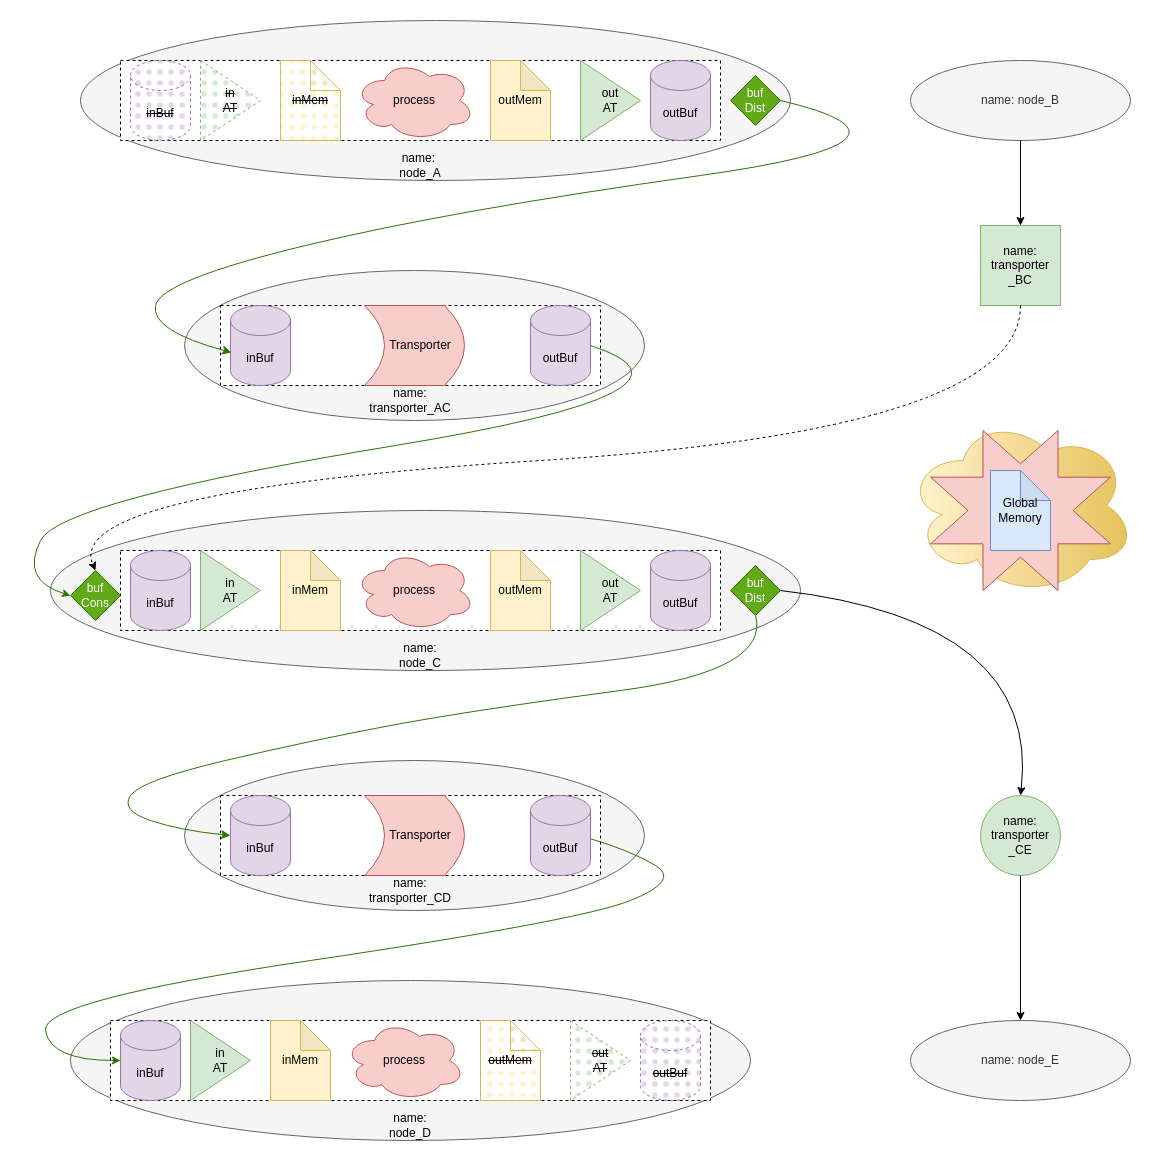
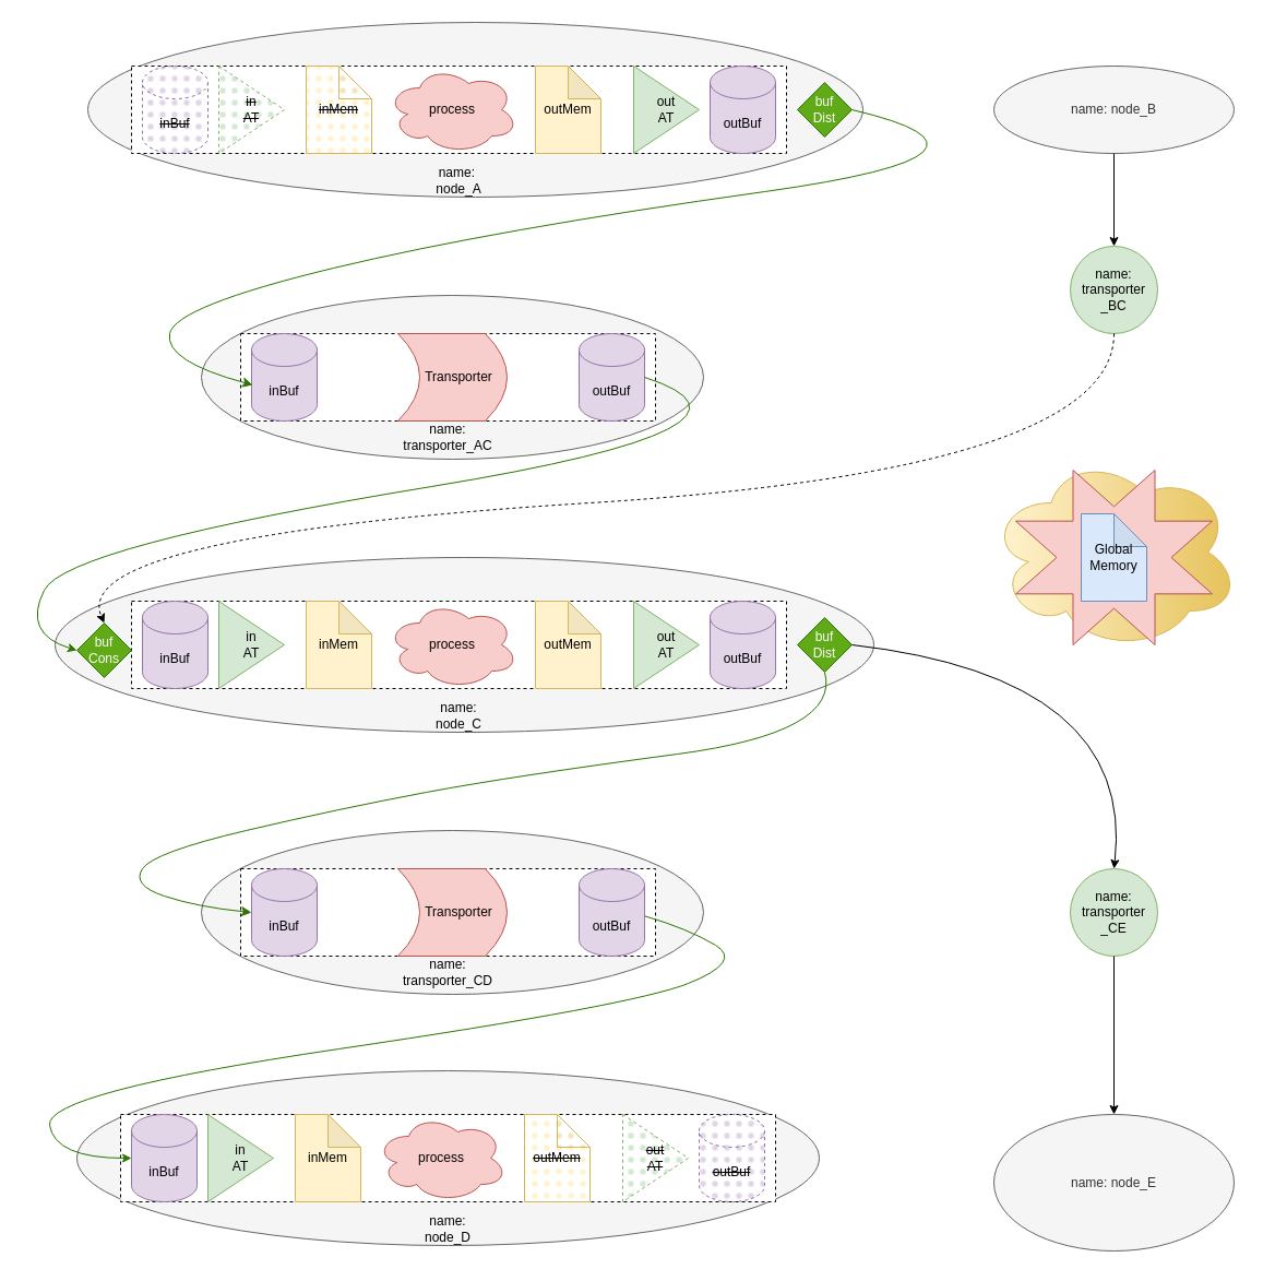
  <mxCell id="0" />
  <mxCell id="1" parent="0" />
  <mxCell id="2" value="" style="ellipse;whiteSpace=wrap;html=1;fillColor=#f5f5f5;fontColor=#333333;strokeColor=#666666;" parent="1" vertex="1"><mxGeometry x="184" y="270" width="460" height="150" as="geometry" /></mxCell>
  <mxCell id="3" value="" style="ellipse;whiteSpace=wrap;html=1;fillColor=#f5f5f5;fontColor=#333333;strokeColor=#666666;movable=1;resizable=1;rotatable=1;deletable=1;editable=1;locked=0;connectable=1;" parent="1" vertex="1"><mxGeometry x="80" y="20" width="710" height="160" as="geometry" /></mxCell>
  <mxCell id="4" value="" style="rounded=0;whiteSpace=wrap;html=1;dashed=1;movable=1;resizable=1;rotatable=1;deletable=1;editable=1;locked=0;connectable=1;" parent="1" vertex="1"><mxGeometry x="120" y="60" width="600" height="80" as="geometry" /></mxCell>
  <mxCell id="5" value="&lt;strike&gt;in&lt;br&gt;AT&lt;/strike&gt;" style="triangle;whiteSpace=wrap;html=1;fillColor=#d5e8d4;strokeColor=#82b366;movable=1;resizable=1;rotatable=1;deletable=1;editable=1;locked=0;connectable=1;fillStyle=dots;dashed=1;" parent="1" vertex="1"><mxGeometry x="200" y="60" width="60" height="80" as="geometry" /></mxCell>
  <mxCell id="6" value="out&lt;br&gt;AT" style="triangle;whiteSpace=wrap;html=1;fillColor=#d5e8d4;strokeColor=#82b366;movable=1;resizable=1;rotatable=1;deletable=1;editable=1;locked=0;connectable=1;" parent="1" vertex="1"><mxGeometry x="580" y="60" width="60" height="80" as="geometry" /></mxCell>
  <mxCell id="7" value="process" style="ellipse;shape=cloud;whiteSpace=wrap;html=1;fillColor=#f8cecc;strokeColor=#b85450;movable=1;resizable=1;rotatable=1;deletable=1;editable=1;locked=0;connectable=1;" parent="1" vertex="1"><mxGeometry x="354" y="60" width="120" height="80" as="geometry" /></mxCell>
  <mxCell id="8" value="&lt;strike&gt;inMem&lt;/strike&gt;" style="shape=note;whiteSpace=wrap;html=1;backgroundOutline=1;darkOpacity=0.05;fillColor=#fff2cc;strokeColor=#d6b656;movable=1;resizable=1;rotatable=1;deletable=1;editable=1;locked=0;connectable=1;fillStyle=dots;" parent="1" vertex="1"><mxGeometry x="280" y="60" width="60" height="80" as="geometry" /></mxCell>
  <mxCell id="9" value="outBuf" style="shape=cylinder3;whiteSpace=wrap;html=1;boundedLbl=1;backgroundOutline=1;size=15;fillColor=#e1d5e7;strokeColor=#9673a6;movable=1;resizable=1;rotatable=1;deletable=1;editable=1;locked=0;connectable=1;" parent="1" vertex="1"><mxGeometry x="650" y="60" width="60" height="80" as="geometry" /></mxCell>
  <mxCell id="10" value="outMem" style="shape=note;whiteSpace=wrap;html=1;backgroundOutline=1;darkOpacity=0.05;fillColor=#fff2cc;strokeColor=#d6b656;movable=1;resizable=1;rotatable=1;deletable=1;editable=1;locked=0;connectable=1;" parent="1" vertex="1"><mxGeometry x="490" y="60" width="60" height="80" as="geometry" /></mxCell>
  <mxCell id="11" value="name:&amp;nbsp; node_A" style="text;html=1;align=center;verticalAlign=middle;whiteSpace=wrap;rounded=0;movable=1;resizable=1;rotatable=1;deletable=1;editable=1;locked=0;connectable=1;" parent="1" vertex="1"><mxGeometry x="380" y="150" width="80" height="30" as="geometry" /></mxCell>
  <mxCell id="12" value="" style="rounded=0;whiteSpace=wrap;html=1;dashed=1;" parent="1" vertex="1"><mxGeometry x="220" y="305" width="380" height="80" as="geometry" /></mxCell>
  <mxCell id="13" value="inBuf" style="shape=cylinder3;whiteSpace=wrap;html=1;boundedLbl=1;backgroundOutline=1;size=15;fillColor=#e1d5e7;strokeColor=#9673a6;movable=1;resizable=1;rotatable=1;deletable=1;editable=1;locked=0;connectable=1;" parent="1" vertex="1"><mxGeometry x="230" y="305" width="60" height="80" as="geometry" /></mxCell>
  <mxCell id="14" value="outBuf" style="shape=cylinder3;whiteSpace=wrap;html=1;boundedLbl=1;backgroundOutline=1;size=15;fillColor=#e1d5e7;strokeColor=#9673a6;movable=1;resizable=1;rotatable=1;deletable=1;editable=1;locked=0;connectable=1;" parent="1" vertex="1"><mxGeometry x="530" y="305" width="60" height="80" as="geometry" /></mxCell>
  <mxCell id="15" value="" style="shape=dataStorage;whiteSpace=wrap;html=1;fixedSize=1;rotation=-180;fillColor=#f8cecc;strokeColor=#b85450;" parent="1" vertex="1"><mxGeometry x="364" y="305" width="100" height="80" as="geometry" /></mxCell>
  <mxCell id="16" value="Transporter" style="text;html=1;align=center;verticalAlign=middle;whiteSpace=wrap;rounded=0;" parent="1" vertex="1"><mxGeometry x="390" y="330" width="60" height="30" as="geometry" /></mxCell>
  <mxCell id="17" value="name: transporter_AC" style="text;html=1;align=center;verticalAlign=middle;whiteSpace=wrap;rounded=0;" parent="1" vertex="1"><mxGeometry x="362" y="385" width="96" height="30" as="geometry" /></mxCell>
  <mxCell id="18" value="&lt;strike&gt;inBuf&lt;/strike&gt;" style="shape=cylinder3;whiteSpace=wrap;html=1;boundedLbl=1;backgroundOutline=1;size=15;fillColor=#e1d5e7;strokeColor=#9673a6;movable=1;resizable=1;rotatable=1;deletable=1;editable=1;locked=0;connectable=1;fillStyle=dots;dashed=1;" parent="1" vertex="1"><mxGeometry x="130" y="60" width="60" height="80" as="geometry" /></mxCell>
  <mxCell id="19" value="" style="ellipse;whiteSpace=wrap;html=1;fillColor=#f5f5f5;fontColor=#333333;strokeColor=#666666;movable=1;resizable=1;rotatable=1;deletable=1;editable=1;locked=0;connectable=1;" parent="1" vertex="1"><mxGeometry x="50" y="510" width="750" height="160" as="geometry" /></mxCell>
  <mxCell id="20" value="" style="rounded=0;whiteSpace=wrap;html=1;dashed=1;movable=1;resizable=1;rotatable=1;deletable=1;editable=1;locked=0;connectable=1;" parent="1" vertex="1"><mxGeometry x="120" y="550" width="600" height="80" as="geometry" /></mxCell>
  <mxCell id="21" value="in&lt;br&gt;AT" style="triangle;whiteSpace=wrap;html=1;fillColor=#d5e8d4;strokeColor=#82b366;movable=1;resizable=1;rotatable=1;deletable=1;editable=1;locked=0;connectable=1;" parent="1" vertex="1"><mxGeometry x="200" y="550" width="60" height="80" as="geometry" /></mxCell>
  <mxCell id="22" value="out&lt;br&gt;AT" style="triangle;whiteSpace=wrap;html=1;fillColor=#d5e8d4;strokeColor=#82b366;movable=1;resizable=1;rotatable=1;deletable=1;editable=1;locked=0;connectable=1;" parent="1" vertex="1"><mxGeometry x="580" y="550" width="60" height="80" as="geometry" /></mxCell>
  <mxCell id="23" value="process" style="ellipse;shape=cloud;whiteSpace=wrap;html=1;fillColor=#f8cecc;strokeColor=#b85450;movable=1;resizable=1;rotatable=1;deletable=1;editable=1;locked=0;connectable=1;" parent="1" vertex="1"><mxGeometry x="354" y="550" width="120" height="80" as="geometry" /></mxCell>
  <mxCell id="24" value="inMem" style="shape=note;whiteSpace=wrap;html=1;backgroundOutline=1;darkOpacity=0.05;fillColor=#fff2cc;strokeColor=#d6b656;movable=1;resizable=1;rotatable=1;deletable=1;editable=1;locked=0;connectable=1;" parent="1" vertex="1"><mxGeometry x="280" y="550" width="60" height="80" as="geometry" /></mxCell>
  <mxCell id="25" value="outBuf" style="shape=cylinder3;whiteSpace=wrap;html=1;boundedLbl=1;backgroundOutline=1;size=15;fillColor=#e1d5e7;strokeColor=#9673a6;movable=1;resizable=1;rotatable=1;deletable=1;editable=1;locked=0;connectable=1;" parent="1" vertex="1"><mxGeometry x="650" y="550" width="60" height="80" as="geometry" /></mxCell>
  <mxCell id="26" value="outMem" style="shape=note;whiteSpace=wrap;html=1;backgroundOutline=1;darkOpacity=0.05;fillColor=#fff2cc;strokeColor=#d6b656;movable=1;resizable=1;rotatable=1;deletable=1;editable=1;locked=0;connectable=1;" parent="1" vertex="1"><mxGeometry x="490" y="550" width="60" height="80" as="geometry" /></mxCell>
  <mxCell id="27" value="name: node_C" style="text;html=1;align=center;verticalAlign=middle;whiteSpace=wrap;rounded=0;movable=1;resizable=1;rotatable=1;deletable=1;editable=1;locked=0;connectable=1;" parent="1" vertex="1"><mxGeometry x="380" y="640" width="80" height="30" as="geometry" /></mxCell>
  <mxCell id="28" value="inBuf" style="shape=cylinder3;whiteSpace=wrap;html=1;boundedLbl=1;backgroundOutline=1;size=15;fillColor=#e1d5e7;strokeColor=#9673a6;movable=1;resizable=1;rotatable=1;deletable=1;editable=1;locked=0;connectable=1;" parent="1" vertex="1"><mxGeometry x="130" y="550" width="60" height="80" as="geometry" /></mxCell>
  <mxCell id="29" value="" style="ellipse;whiteSpace=wrap;html=1;fillColor=#f5f5f5;fontColor=#333333;strokeColor=#666666;movable=1;resizable=1;rotatable=1;deletable=1;editable=1;locked=0;connectable=1;" parent="1" vertex="1"><mxGeometry x="70" y="980" width="680" height="160" as="geometry" /></mxCell>
  <mxCell id="30" value="" style="rounded=0;whiteSpace=wrap;html=1;dashed=1;movable=1;resizable=1;rotatable=1;deletable=1;editable=1;locked=0;connectable=1;" parent="1" vertex="1"><mxGeometry x="110" y="1020" width="600" height="80" as="geometry" /></mxCell>
  <mxCell id="31" value="in&lt;br&gt;AT" style="triangle;whiteSpace=wrap;html=1;fillColor=#d5e8d4;strokeColor=#82b366;movable=1;resizable=1;rotatable=1;deletable=1;editable=1;locked=0;connectable=1;" parent="1" vertex="1"><mxGeometry x="190" y="1020" width="60" height="80" as="geometry" /></mxCell>
  <mxCell id="32" value="&lt;strike&gt;out&lt;br&gt;AT&lt;/strike&gt;" style="triangle;whiteSpace=wrap;html=1;fillColor=#d5e8d4;strokeColor=#82b366;movable=1;resizable=1;rotatable=1;deletable=1;editable=1;locked=0;connectable=1;fillStyle=dots;dashed=1;" parent="1" vertex="1"><mxGeometry x="570" y="1020" width="60" height="80" as="geometry" /></mxCell>
  <mxCell id="33" value="process" style="ellipse;shape=cloud;whiteSpace=wrap;html=1;fillColor=#f8cecc;strokeColor=#b85450;movable=1;resizable=1;rotatable=1;deletable=1;editable=1;locked=0;connectable=1;" parent="1" vertex="1"><mxGeometry x="344" y="1020" width="120" height="80" as="geometry" /></mxCell>
  <mxCell id="34" value="inMem" style="shape=note;whiteSpace=wrap;html=1;backgroundOutline=1;darkOpacity=0.05;fillColor=#fff2cc;strokeColor=#d6b656;movable=1;resizable=1;rotatable=1;deletable=1;editable=1;locked=0;connectable=1;" parent="1" vertex="1"><mxGeometry x="270" y="1020" width="60" height="80" as="geometry" /></mxCell>
  <mxCell id="35" value="&lt;strike&gt;outBuf&lt;/strike&gt;" style="shape=cylinder3;whiteSpace=wrap;html=1;boundedLbl=1;backgroundOutline=1;size=15;fillColor=#e1d5e7;strokeColor=#9673a6;movable=1;resizable=1;rotatable=1;deletable=1;editable=1;locked=0;connectable=1;fillStyle=dots;dashed=1;" parent="1" vertex="1"><mxGeometry x="640" y="1020" width="60" height="80" as="geometry" /></mxCell>
  <mxCell id="36" value="&lt;strike&gt;outMem&lt;/strike&gt;" style="shape=note;whiteSpace=wrap;html=1;backgroundOutline=1;darkOpacity=0.05;fillColor=#fff2cc;strokeColor=#d6b656;movable=1;resizable=1;rotatable=1;deletable=1;editable=1;locked=0;connectable=1;fillStyle=dots;" parent="1" vertex="1"><mxGeometry x="480" y="1020" width="60" height="80" as="geometry" /></mxCell>
  <mxCell id="37" value="name: node_D" style="text;html=1;align=center;verticalAlign=middle;whiteSpace=wrap;rounded=0;movable=1;resizable=1;rotatable=1;deletable=1;editable=1;locked=0;connectable=1;" parent="1" vertex="1"><mxGeometry x="370" y="1110" width="80" height="30" as="geometry" /></mxCell>
  <mxCell id="38" value="inBuf" style="shape=cylinder3;whiteSpace=wrap;html=1;boundedLbl=1;backgroundOutline=1;size=15;fillColor=#e1d5e7;strokeColor=#9673a6;movable=1;resizable=1;rotatable=1;deletable=1;editable=1;locked=0;connectable=1;" parent="1" vertex="1"><mxGeometry x="120" y="1020" width="60" height="80" as="geometry" /></mxCell>
  <mxCell id="39" value="" style="ellipse;whiteSpace=wrap;html=1;fillColor=#f5f5f5;fontColor=#333333;strokeColor=#666666;" parent="1" vertex="1"><mxGeometry x="184" y="760" width="460" height="150" as="geometry" /></mxCell>
  <mxCell id="40" value="" style="rounded=0;whiteSpace=wrap;html=1;dashed=1;" parent="1" vertex="1"><mxGeometry x="220" y="795" width="380" height="80" as="geometry" /></mxCell>
  <mxCell id="41" value="inBuf" style="shape=cylinder3;whiteSpace=wrap;html=1;boundedLbl=1;backgroundOutline=1;size=15;fillColor=#e1d5e7;strokeColor=#9673a6;movable=1;resizable=1;rotatable=1;deletable=1;editable=1;locked=0;connectable=1;" parent="1" vertex="1"><mxGeometry x="230" y="795" width="60" height="80" as="geometry" /></mxCell>
  <mxCell id="42" value="outBuf" style="shape=cylinder3;whiteSpace=wrap;html=1;boundedLbl=1;backgroundOutline=1;size=15;fillColor=#e1d5e7;strokeColor=#9673a6;movable=1;resizable=1;rotatable=1;deletable=1;editable=1;locked=0;connectable=1;" parent="1" vertex="1"><mxGeometry x="530" y="795" width="60" height="80" as="geometry" /></mxCell>
  <mxCell id="43" value="" style="shape=dataStorage;whiteSpace=wrap;html=1;fixedSize=1;rotation=-180;fillColor=#f8cecc;strokeColor=#b85450;" parent="1" vertex="1"><mxGeometry x="364" y="795" width="100" height="80" as="geometry" /></mxCell>
  <mxCell id="44" value="Transporter" style="text;html=1;align=center;verticalAlign=middle;whiteSpace=wrap;rounded=0;" parent="1" vertex="1"><mxGeometry x="390" y="820" width="60" height="30" as="geometry" /></mxCell>
  <mxCell id="45" value="name: transporter_CD" style="text;html=1;align=center;verticalAlign=middle;whiteSpace=wrap;rounded=0;" parent="1" vertex="1"><mxGeometry x="362" y="875" width="96" height="30" as="geometry" /></mxCell>
  <mxCell id="46" value="" style="curved=1;endArrow=classic;html=1;rounded=0;exitX=1;exitY=0.5;exitDx=0;exitDy=0;entryX=0.017;entryY=0.588;entryDx=0;entryDy=0;entryPerimeter=0;targetPerimeterSpacing=0;endSize=7;startSize=7;fillColor=#60a917;strokeColor=#2D7600;" parent="1" source="50" target="13" edge="1"><mxGeometry width="50" height="50" relative="1" as="geometry"><mxPoint x="90" y="330" as="sourcePoint" /><mxPoint x="140" y="280" as="targetPoint" /><Array as="points"><mxPoint x="950" y="140" /><mxPoint x="450" y="210" /><mxPoint x="160" y="280" /><mxPoint x="150" y="330" /></Array></mxGeometry></mxCell>
  <mxCell id="47" value="" style="curved=1;endArrow=classic;html=1;rounded=0;exitX=1;exitY=0.5;exitDx=0;exitDy=0;exitPerimeter=0;entryX=0;entryY=0.5;entryDx=0;entryDy=0;fillColor=#60a917;strokeColor=#2D7600;" parent="1" source="14" target="51" edge="1"><mxGeometry width="50" height="50" relative="1" as="geometry"><mxPoint x="600" y="340" as="sourcePoint" /><mxPoint x="121" y="592" as="targetPoint" /><Array as="points"><mxPoint x="730" y="390" /><mxPoint x="60" y="500" /><mxPoint x="20" y="580" /></Array></mxGeometry></mxCell>
  <mxCell id="48" value="" style="curved=1;endArrow=classic;html=1;rounded=0;exitX=0.5;exitY=1;exitDx=0;exitDy=0;entryX=0;entryY=0.5;entryDx=0;entryDy=0;entryPerimeter=0;targetPerimeterSpacing=0;endSize=7;startSize=7;fillColor=#60a917;strokeColor=#2D7600;" parent="1" source="52" target="41" edge="1"><mxGeometry width="50" height="50" relative="1" as="geometry"><mxPoint x="730" y="600" as="sourcePoint" /><mxPoint x="251" y="852" as="targetPoint" /><Array as="points"><mxPoint x="770" y="670" /><mxPoint x="470" y="710" /><mxPoint x="310" y="740" /><mxPoint x="140" y="780" /><mxPoint x="120" y="810" /><mxPoint x="180" y="830" /></Array></mxGeometry></mxCell>
  <mxCell id="49" value="" style="curved=1;endArrow=classic;html=1;rounded=0;exitX=1.006;exitY=0.542;exitDx=0;exitDy=0;exitPerimeter=0;entryX=0;entryY=0.5;entryDx=0;entryDy=0;entryPerimeter=0;fillColor=#60a917;strokeColor=#2D7600;" parent="1" source="42" target="38" edge="1"><mxGeometry width="50" height="50" relative="1" as="geometry"><mxPoint x="590" y="840" as="sourcePoint" /><mxPoint x="150" y="970" as="targetPoint" /><Array as="points"><mxPoint x="630" y="850" /><mxPoint x="680" y="880" /><mxPoint x="580" y="920" /><mxPoint x="40" y="1000" /><mxPoint x="50" y="1060" /></Array></mxGeometry></mxCell>
  <mxCell id="50" value="buf&lt;br&gt;Dist" style="rhombus;whiteSpace=wrap;html=1;fillColor=#60a917;fontColor=#ffffff;strokeColor=#2D7600;" vertex="1" parent="1"><mxGeometry x="730" y="75" width="50" height="50" as="geometry" /></mxCell>
  <mxCell id="51" value="buf&lt;br&gt;Cons" style="rhombus;whiteSpace=wrap;html=1;fillColor=#60a917;strokeColor=#2D7600;fontColor=#ffffff;" vertex="1" parent="1"><mxGeometry x="70" y="570" width="50" height="50" as="geometry" /></mxCell>
  <mxCell id="52" value="buf&lt;br&gt;Dist" style="rhombus;whiteSpace=wrap;html=1;fillColor=#60a917;fontColor=#ffffff;strokeColor=#2D7600;" vertex="1" parent="1"><mxGeometry x="730" y="565" width="50" height="50" as="geometry" /></mxCell>
  <mxCell id="53" value="name: node_B" style="ellipse;whiteSpace=wrap;html=1;fillColor=#f5f5f5;fontColor=#333333;strokeColor=#666666;" vertex="1" parent="1"><mxGeometry x="910" y="60" width="220" height="80" as="geometry" /></mxCell>
- <mxCell id="54" value="name:&lt;div&gt;transporter&lt;/div&gt;&lt;div&gt;_BC&lt;/div&gt;" style="whiteSpace=wrap;html=1;aspect=fixed;fillColor=#d5e8d4;strokeColor=#82b366;rounded=0;" vertex="1" parent="1"><mxGeometry x="980" y="225" width="80" height="80" as="geometry" /></mxCell>
+ <mxCell id="54" value="name:&lt;div&gt;transporter&lt;/div&gt;&lt;div&gt;_BC&lt;/div&gt;" style="ellipse;whiteSpace=wrap;html=1;aspect=fixed;fillColor=#d5e8d4;strokeColor=#82b366;" vertex="1" parent="1"><mxGeometry x="980" y="225" width="80" height="80" as="geometry" /></mxCell>
  <mxCell id="55" value="" style="curved=1;endArrow=classic;html=1;rounded=0;exitX=0.5;exitY=1;exitDx=0;exitDy=0;entryX=0.5;entryY=0;entryDx=0;entryDy=0;dashed=1;" edge="1" parent="1" source="54" target="51"><mxGeometry width="50" height="50" relative="1" as="geometry"><mxPoint x="840" y="370" as="sourcePoint" /><mxPoint x="790" y="420" as="targetPoint" /><Array as="points"><mxPoint x="1020" y="430" /><mxPoint x="60" y="490" /></Array></mxGeometry></mxCell>
  <mxCell id="56" value="" style="endArrow=classic;html=1;rounded=0;exitX=0.5;exitY=1;exitDx=0;exitDy=0;entryX=0.5;entryY=0;entryDx=0;entryDy=0;" edge="1" parent="1" source="53" target="54"><mxGeometry width="50" height="50" relative="1" as="geometry"><mxPoint x="1020" y="530" as="sourcePoint" /><mxPoint x="970" y="580" as="targetPoint" /><Array as="points" /></mxGeometry></mxCell>
  <mxCell id="57" value="name:&lt;div&gt;transporter&lt;/div&gt;&lt;div&gt;_CE&lt;/div&gt;" style="ellipse;whiteSpace=wrap;html=1;aspect=fixed;fillColor=#d5e8d4;strokeColor=#82b366;" vertex="1" parent="1"><mxGeometry x="980" y="795" width="80" height="80" as="geometry" /></mxCell>
- <mxCell id="58" value="name: node_E" style="ellipse;whiteSpace=wrap;html=1;fillColor=#f5f5f5;fontColor=#333333;strokeColor=#666666;" vertex="1" parent="1"><mxGeometry x="910" y="1020" width="220" height="80" as="geometry" /></mxCell>
+ <mxCell id="58" value="name: node_E" style="ellipse;whiteSpace=wrap;html=1;fillColor=#f5f5f5;fontColor=#333333;strokeColor=#666666;" vertex="1" parent="1"><mxGeometry x="910" y="1020" width="220" height="125" as="geometry" /></mxCell>
  <mxCell id="59" value="" style="curved=1;endArrow=classic;html=1;rounded=0;exitX=1;exitY=0.5;exitDx=0;exitDy=0;entryX=0.5;entryY=0;entryDx=0;entryDy=0;" edge="1" parent="1" source="52" target="57"><mxGeometry width="50" height="50" relative="1" as="geometry"><mxPoint x="1030" y="380" as="sourcePoint" /><mxPoint x="105" y="580" as="targetPoint" /><Array as="points"><mxPoint x="1040" y="620" /></Array></mxGeometry></mxCell>
  <mxCell id="60" value="" style="endArrow=classic;html=1;rounded=0;exitX=0.5;exitY=1;exitDx=0;exitDy=0;entryX=0.5;entryY=0;entryDx=0;entryDy=0;" edge="1" parent="1" source="57" target="58"><mxGeometry width="50" height="50" relative="1" as="geometry"><mxPoint x="1030" y="240" as="sourcePoint" /><mxPoint x="1030" y="300" as="targetPoint" /><Array as="points" /></mxGeometry></mxCell>
  <mxCell id="61" value="" style="ellipse;shape=cloud;whiteSpace=wrap;html=1;fillColor=#fff2cc;strokeColor=#d6b656;fillStyle=solid;gradientColor=#E6C35C;gradientDirection=east;" vertex="1" parent="1"><mxGeometry x="905" y="415" width="230" height="180" as="geometry" /></mxCell>
  <mxCell id="62" value="" style="verticalLabelPosition=bottom;verticalAlign=top;html=1;shape=mxgraph.basic.8_point_star;fillColor=#f8cecc;strokeColor=#b85450;fillStyle=solid;" vertex="1" parent="1"><mxGeometry x="930" y="430" width="180" height="160" as="geometry" /></mxCell>
  <mxCell id="63" value="Global&lt;div&gt;Memory&lt;/div&gt;" style="shape=note;whiteSpace=wrap;html=1;backgroundOutline=1;darkOpacity=0.05;fillColor=#dae8fc;strokeColor=#6c8ebf;movable=1;resizable=1;rotatable=1;deletable=1;editable=1;locked=0;connectable=1;" vertex="1" parent="1"><mxGeometry x="990" y="470" width="60" height="80" as="geometry" /></mxCell>
